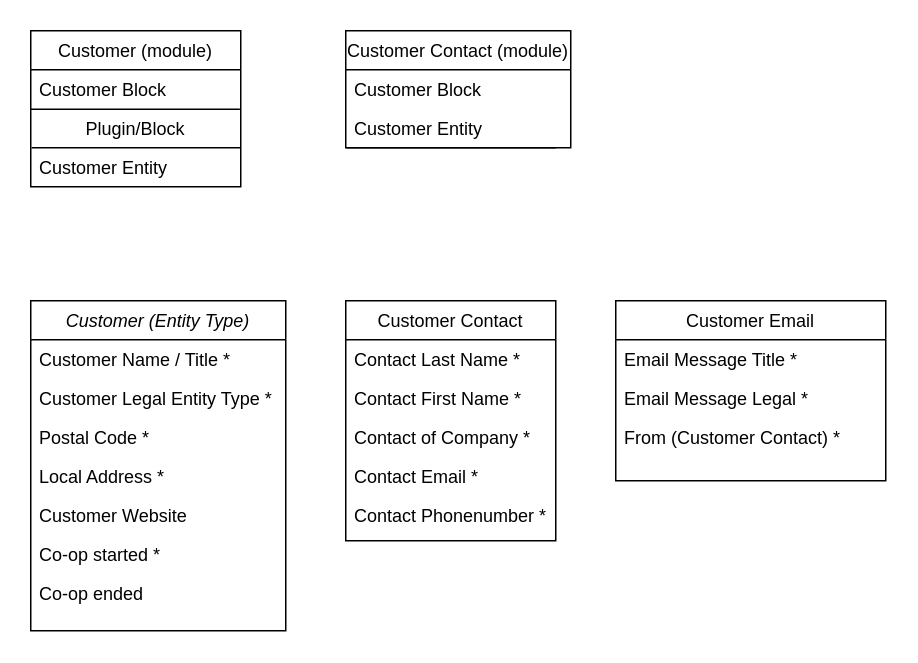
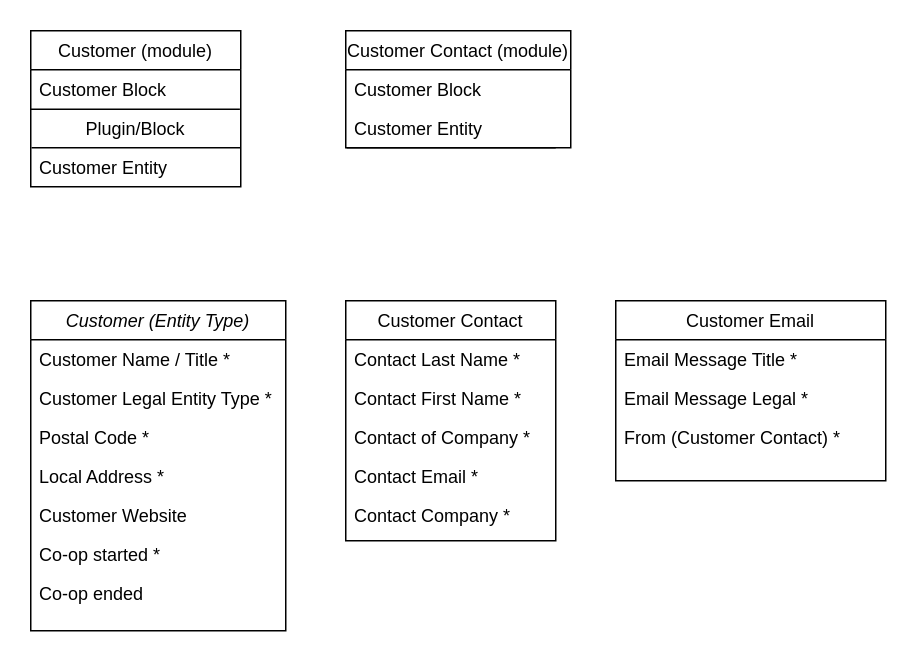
  <mxCell id="0" />
  <mxCell id="1" parent="0" />
  <mxCell id="2" value="Customer (Entity Type)" style="swimlane;fontStyle=2;align=center;verticalAlign=top;childLayout=stackLayout;horizontal=1;startSize=26;horizontalStack=0;resizeParent=1;resizeLast=0;collapsible=1;marginBottom=0;rounded=0;shadow=0;strokeWidth=1;" parent="1" vertex="1"><mxGeometry x="20" y="200" width="170" height="220" as="geometry"><mxRectangle x="230" y="140" width="160" height="26" as="alternateBounds" /></mxGeometry></mxCell>
  <mxCell id="3" value="Customer Name / Title *" style="text;align=left;verticalAlign=top;spacingLeft=4;spacingRight=4;overflow=hidden;rotatable=0;points=[[0,0.5],[1,0.5]];portConstraint=eastwest;" parent="2" vertex="1"><mxGeometry y="26" width="170" height="26" as="geometry" /></mxCell>
  <mxCell id="4" value="Customer Legal Entity Type *" style="text;align=left;verticalAlign=top;spacingLeft=4;spacingRight=4;overflow=hidden;rotatable=0;points=[[0,0.5],[1,0.5]];portConstraint=eastwest;rounded=0;shadow=0;html=0;" parent="2" vertex="1"><mxGeometry y="52" width="170" height="26" as="geometry" /></mxCell>
  <mxCell id="5" value="Postal Code *" style="text;align=left;verticalAlign=top;spacingLeft=4;spacingRight=4;overflow=hidden;rotatable=0;points=[[0,0.5],[1,0.5]];portConstraint=eastwest;rounded=0;shadow=0;html=0;" parent="2" vertex="1"><mxGeometry y="78" width="170" height="26" as="geometry" /></mxCell>
  <mxCell id="6" value="Local Address *" style="text;align=left;verticalAlign=top;spacingLeft=4;spacingRight=4;overflow=hidden;rotatable=0;points=[[0,0.5],[1,0.5]];portConstraint=eastwest;rounded=0;shadow=0;html=0;" parent="2" vertex="1"><mxGeometry y="104" width="170" height="26" as="geometry" /></mxCell>
  <mxCell id="7" value="Customer Website" style="text;align=left;verticalAlign=top;spacingLeft=4;spacingRight=4;overflow=hidden;rotatable=0;points=[[0,0.5],[1,0.5]];portConstraint=eastwest;rounded=0;shadow=0;html=0;" parent="2" vertex="1"><mxGeometry y="130" width="170" height="26" as="geometry" /></mxCell>
  <mxCell id="8" value="Co-op started *" style="text;align=left;verticalAlign=top;spacingLeft=4;spacingRight=4;overflow=hidden;rotatable=0;points=[[0,0.5],[1,0.5]];portConstraint=eastwest;rounded=0;shadow=0;html=0;" parent="2" vertex="1"><mxGeometry y="156" width="170" height="26" as="geometry" /></mxCell>
  <mxCell id="9" value="Co-op ended" style="text;align=left;verticalAlign=top;spacingLeft=4;spacingRight=4;overflow=hidden;rotatable=0;points=[[0,0.5],[1,0.5]];portConstraint=eastwest;rounded=0;shadow=0;html=0;" parent="2" vertex="1"><mxGeometry y="182" width="170" height="26" as="geometry" /></mxCell>
  <mxCell id="10" value="Customer Email" style="swimlane;fontStyle=0;align=center;verticalAlign=top;childLayout=stackLayout;horizontal=1;startSize=26;horizontalStack=0;resizeParent=1;resizeLast=0;collapsible=1;marginBottom=0;rounded=0;shadow=0;strokeWidth=1;" parent="1" vertex="1"><mxGeometry x="410" y="200" width="180" height="120" as="geometry"><mxRectangle x="340" y="380" width="170" height="26" as="alternateBounds" /></mxGeometry></mxCell>
  <mxCell id="11" value="Email Message Title *" style="text;align=left;verticalAlign=top;spacingLeft=4;spacingRight=4;overflow=hidden;rotatable=0;points=[[0,0.5],[1,0.5]];portConstraint=eastwest;" parent="10" vertex="1"><mxGeometry y="26" width="180" height="26" as="geometry" /></mxCell>
  <mxCell id="12" value="Email Message Legal *" style="text;align=left;verticalAlign=top;spacingLeft=4;spacingRight=4;overflow=hidden;rotatable=0;points=[[0,0.5],[1,0.5]];portConstraint=eastwest;" parent="10" vertex="1"><mxGeometry y="52" width="180" height="26" as="geometry" /></mxCell>
  <mxCell id="13" value="From (Customer Contact) *" style="text;align=left;verticalAlign=top;spacingLeft=4;spacingRight=4;overflow=hidden;rotatable=0;points=[[0,0.5],[1,0.5]];portConstraint=eastwest;" parent="10" vertex="1"><mxGeometry y="78" width="180" height="26" as="geometry" /></mxCell>
  <mxCell id="14" value="Customer Contact" style="swimlane;fontStyle=0;align=center;verticalAlign=top;childLayout=stackLayout;horizontal=1;startSize=26;horizontalStack=0;resizeParent=1;resizeLast=0;collapsible=1;marginBottom=0;rounded=0;shadow=0;strokeWidth=1;" parent="1" vertex="1"><mxGeometry x="230" y="200" width="140" height="160" as="geometry"><mxRectangle x="550" y="140" width="160" height="26" as="alternateBounds" /></mxGeometry></mxCell>
  <mxCell id="15" value="Contact Last Name *" style="text;align=left;verticalAlign=top;spacingLeft=4;spacingRight=4;overflow=hidden;rotatable=0;points=[[0,0.5],[1,0.5]];portConstraint=eastwest;rounded=0;shadow=0;html=0;" parent="14" vertex="1"><mxGeometry y="26" width="140" height="26" as="geometry" /></mxCell>
  <mxCell id="16" value="Contact First Name *" style="text;align=left;verticalAlign=top;spacingLeft=4;spacingRight=4;overflow=hidden;rotatable=0;points=[[0,0.5],[1,0.5]];portConstraint=eastwest;" parent="14" vertex="1"><mxGeometry y="52" width="140" height="26" as="geometry" /></mxCell>
  <mxCell id="17" value="Contact of Company *" style="text;align=left;verticalAlign=top;spacingLeft=4;spacingRight=4;overflow=hidden;rotatable=0;points=[[0,0.5],[1,0.5]];portConstraint=eastwest;rounded=0;shadow=0;html=0;" parent="14" vertex="1"><mxGeometry y="78" width="140" height="26" as="geometry" /></mxCell>
  <mxCell id="18" value="Contact Email *" style="text;align=left;verticalAlign=top;spacingLeft=4;spacingRight=4;overflow=hidden;rotatable=0;points=[[0,0.5],[1,0.5]];portConstraint=eastwest;rounded=0;shadow=0;html=0;" parent="14" vertex="1"><mxGeometry y="104" width="140" height="26" as="geometry" /></mxCell>
- <mxCell id="19" value="Contact Phonenumber *" style="text;align=left;verticalAlign=top;spacingLeft=4;spacingRight=4;overflow=hidden;rotatable=0;points=[[0,0.5],[1,0.5]];portConstraint=eastwest;rounded=0;shadow=0;html=0;" parent="14" vertex="1"><mxGeometry y="130" width="140" height="26" as="geometry" /></mxCell>
+ <mxCell id="19" value="Contact Company *" style="text;align=left;verticalAlign=top;spacingLeft=4;spacingRight=4;overflow=hidden;rotatable=0;points=[[0,0.5],[1,0.5]];portConstraint=eastwest;rounded=0;shadow=0;html=0;" parent="14" vertex="1"><mxGeometry y="130" width="140" height="26" as="geometry" /></mxCell>
  <mxCell id="20" value="Customer (module)" style="swimlane;fontStyle=0;childLayout=stackLayout;horizontal=1;startSize=26;fillColor=none;horizontalStack=0;resizeParent=1;resizeParentMax=0;resizeLast=0;collapsible=1;marginBottom=0;" vertex="1" parent="1"><mxGeometry x="20" y="20" width="140" height="104" as="geometry" /></mxCell>
  <mxCell id="21" value="Customer Block&#10;" style="text;strokeColor=none;fillColor=none;align=left;verticalAlign=top;spacingLeft=4;spacingRight=4;overflow=hidden;rotatable=0;points=[[0,0.5],[1,0.5]];portConstraint=eastwest;" vertex="1" parent="20"><mxGeometry y="26" width="140" height="26" as="geometry" /></mxCell>
  <mxCell id="22" value="Plugin/Block" style="text;strokeColor=none;fillColor=none;align=center;verticalAlign=middle;spacingLeft=4;spacingRight=4;overflow=hidden;rotatable=0;points=[[0,0.5],[1,0.5]];portConstraint=eastwest;labelPosition=center;verticalLabelPosition=middle;" vertex="1" parent="20"><mxGeometry y="52" width="140" height="26" as="geometry" /></mxCell>
  <mxCell id="23" value="" style="endArrow=none;html=1;exitX=0;exitY=0.012;exitDx=0;exitDy=0;exitPerimeter=0;entryX=0.996;entryY=0.012;entryDx=0;entryDy=0;entryPerimeter=0;" edge="1" parent="20" source="22" target="22"><mxGeometry width="50" height="50" relative="1" as="geometry"><mxPoint x="100" y="160" as="sourcePoint" /><mxPoint x="150" y="110" as="targetPoint" /></mxGeometry></mxCell>
  <mxCell id="24" value="" style="endArrow=none;html=1;exitX=0;exitY=0.012;exitDx=0;exitDy=0;exitPerimeter=0;entryX=0.996;entryY=0.012;entryDx=0;entryDy=0;entryPerimeter=0;" edge="1" parent="20"><mxGeometry width="50" height="50" relative="1" as="geometry"><mxPoint x="0.56" y="78.002" as="sourcePoint" /><mxPoint x="140.0" y="78.002" as="targetPoint" /></mxGeometry></mxCell>
  <mxCell id="25" value="Customer Entity" style="text;strokeColor=none;fillColor=none;align=left;verticalAlign=top;spacingLeft=4;spacingRight=4;overflow=hidden;rotatable=0;points=[[0,0.5],[1,0.5]];portConstraint=eastwest;" vertex="1" parent="20"><mxGeometry y="78" width="140" height="26" as="geometry" /></mxCell>
  <mxCell id="26" value="Customer Contact (module)" style="swimlane;fontStyle=0;childLayout=stackLayout;horizontal=1;startSize=26;fillColor=none;horizontalStack=0;resizeParent=1;resizeParentMax=0;resizeLast=0;collapsible=1;marginBottom=0;" vertex="1" parent="1"><mxGeometry x="230" y="20" width="150" height="78" as="geometry" /></mxCell>
  <mxCell id="27" value="Customer Block&#10;" style="text;strokeColor=none;fillColor=none;align=left;verticalAlign=top;spacingLeft=4;spacingRight=4;overflow=hidden;rotatable=0;points=[[0,0.5],[1,0.5]];portConstraint=eastwest;" vertex="1" parent="26"><mxGeometry y="26" width="150" height="26" as="geometry" /></mxCell>
  <mxCell id="28" value="" style="endArrow=none;html=1;exitX=0;exitY=0.012;exitDx=0;exitDy=0;exitPerimeter=0;entryX=0.996;entryY=0.012;entryDx=0;entryDy=0;entryPerimeter=0;" edge="1" parent="26"><mxGeometry width="50" height="50" relative="1" as="geometry"><mxPoint x="0.56" y="78.002" as="sourcePoint" /><mxPoint x="140.0" y="78.002" as="targetPoint" /></mxGeometry></mxCell>
  <mxCell id="29" value="Customer Entity" style="text;strokeColor=none;fillColor=none;align=left;verticalAlign=top;spacingLeft=4;spacingRight=4;overflow=hidden;rotatable=0;points=[[0,0.5],[1,0.5]];portConstraint=eastwest;" vertex="1" parent="26"><mxGeometry y="52" width="150" height="26" as="geometry" /></mxCell>
